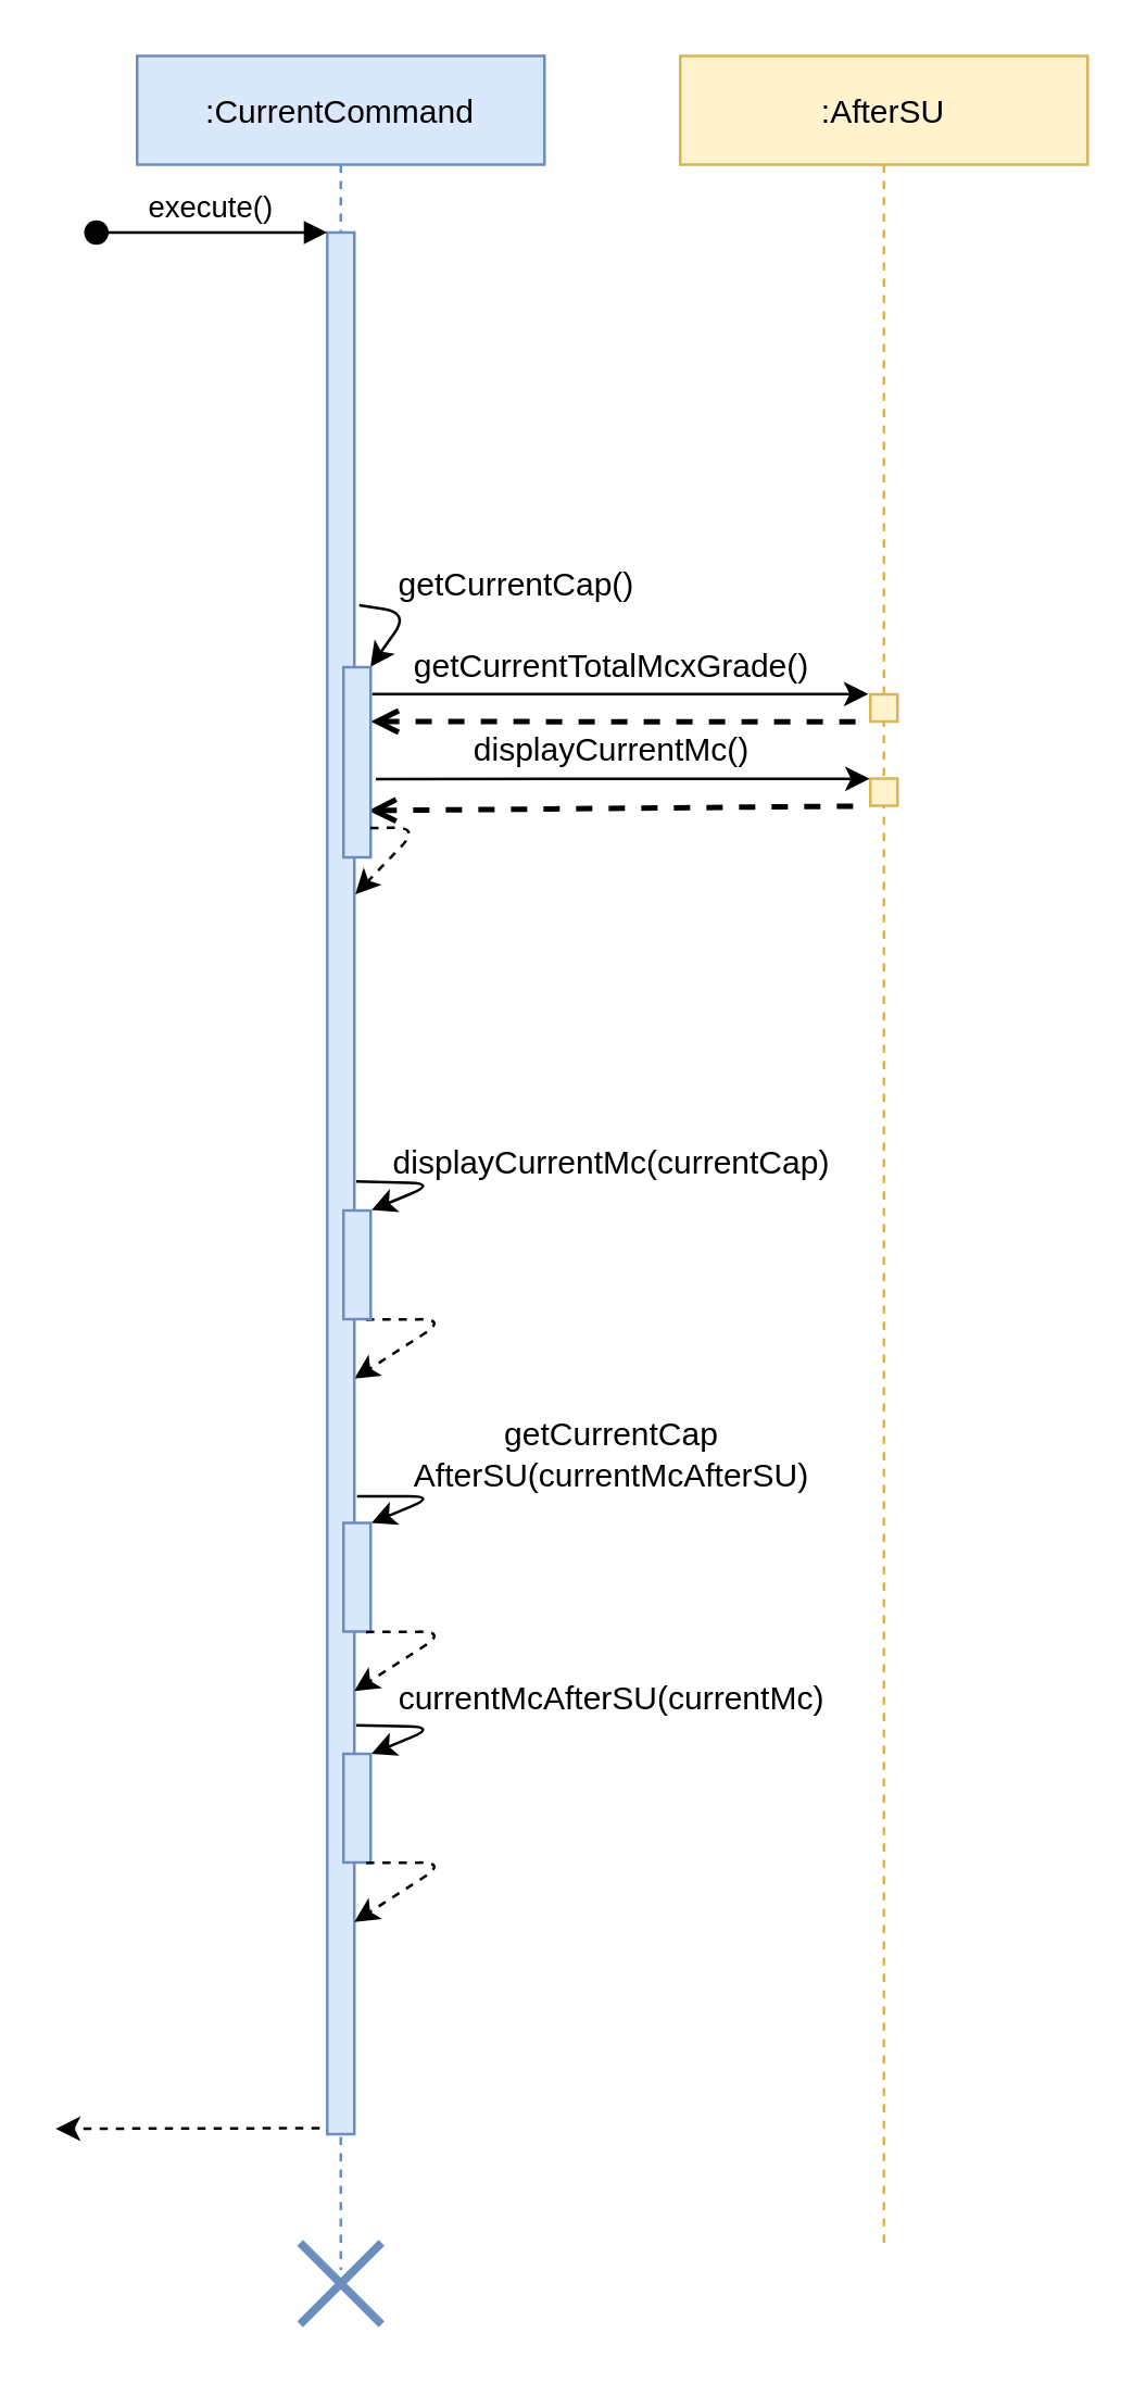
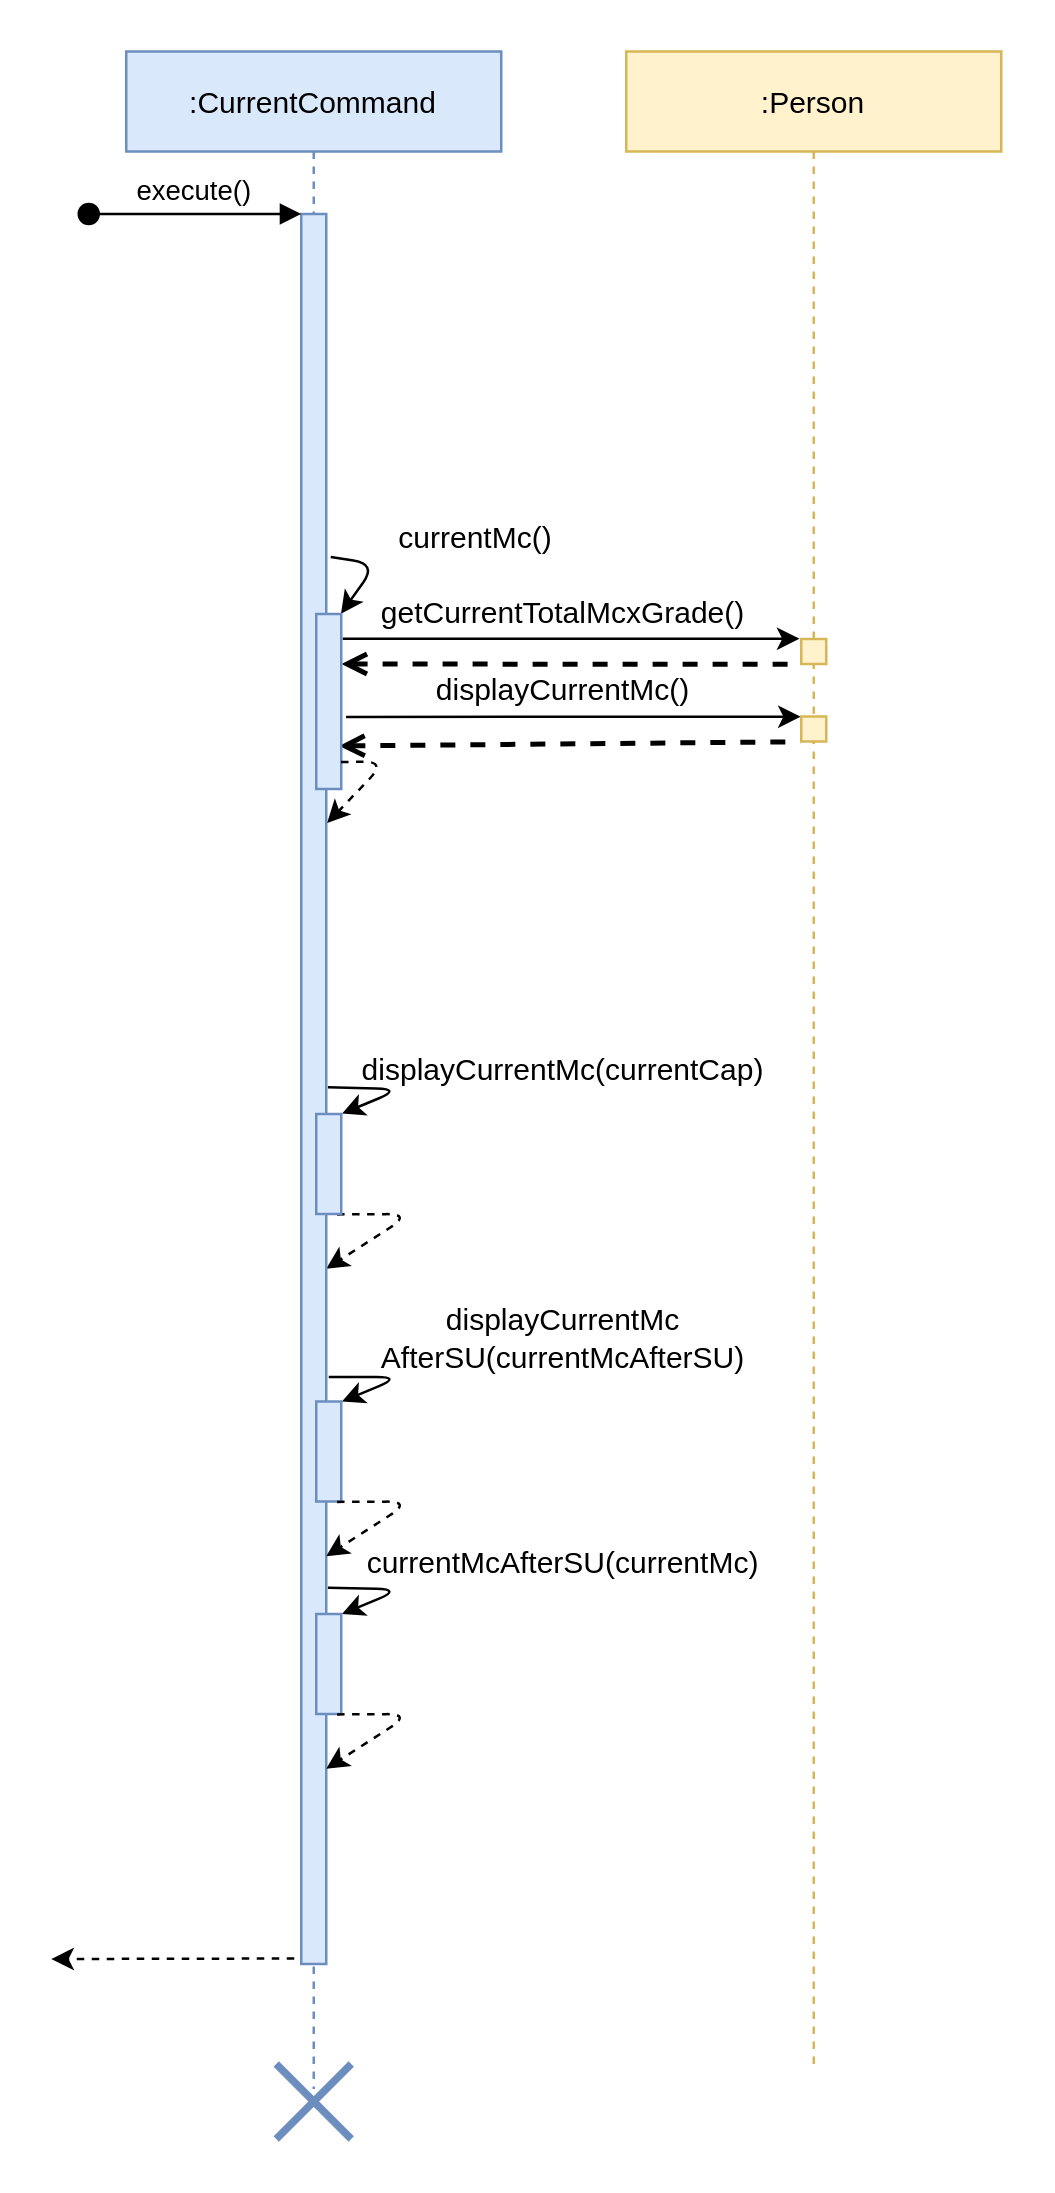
  <mxCell id="0" />
  <mxCell id="1" parent="0" />
- <mxCell id="2" value=":AfterSU" style="shape=umlLifeline;perimeter=lifelinePerimeter;container=0;collapsible=0;recursiveResize=0;rounded=0;shadow=0;strokeWidth=1;fillColor=#fff2cc;strokeColor=#d6b656;" parent="1" vertex="1"><mxGeometry x="250" y="20" width="150" height="805" as="geometry" /></mxCell>
+ <mxCell id="2" value=":Person" style="shape=umlLifeline;perimeter=lifelinePerimeter;container=0;collapsible=0;recursiveResize=0;rounded=0;shadow=0;strokeWidth=1;fillColor=#fff2cc;strokeColor=#d6b656;" parent="1" vertex="1"><mxGeometry x="250" y="20" width="150" height="805" as="geometry" /></mxCell>
  <mxCell id="3" value=":CurrentCommand" style="shape=umlLifeline;perimeter=lifelinePerimeter;container=0;collapsible=0;recursiveResize=0;rounded=0;shadow=0;strokeWidth=1;fillColor=#dae8fc;strokeColor=#6c8ebf;" parent="1" vertex="1"><mxGeometry x="50" y="20" width="150" height="815" as="geometry" /></mxCell>
  <mxCell id="4" value="" style="endArrow=classic;html=1;exitX=1.179;exitY=0.196;exitDx=0;exitDy=0;exitPerimeter=0;entryX=0.989;entryY=-0.001;entryDx=0;entryDy=0;entryPerimeter=0;" parent="1" source="14" target="18" edge="1"><mxGeometry width="50" height="50" relative="1" as="geometry"><mxPoint x="131.26" y="176.68" as="sourcePoint" /><mxPoint x="250" y="232" as="targetPoint" /><Array as="points"><mxPoint x="150" y="225" /></Array></mxGeometry></mxCell>
- <mxCell id="5" value="getCurrentCap()" style="text;html=1;strokeColor=none;fillColor=none;align=center;verticalAlign=middle;whiteSpace=wrap;rounded=0;" parent="1" vertex="1"><mxGeometry x="130" y="205" width="120" height="20" as="geometry" /></mxCell>
+ <mxCell id="5" value="currentMc()" style="text;html=1;strokeColor=none;fillColor=none;align=center;verticalAlign=middle;whiteSpace=wrap;rounded=0;" parent="1" vertex="1"><mxGeometry x="130" y="205" width="120" height="20" as="geometry" /></mxCell>
  <mxCell id="6" value="" style="endArrow=none;dashed=1;html=1;strokeWidth=2;entryX=-0.067;entryY=1.011;entryDx=0;entryDy=0;entryPerimeter=0;startArrow=open;startFill=0;exitX=1.007;exitY=0.286;exitDx=0;exitDy=0;exitPerimeter=0;" parent="1" source="18" target="16" edge="1"><mxGeometry width="50" height="50" relative="1" as="geometry"><mxPoint x="210" y="255" as="sourcePoint" /><mxPoint x="260" y="205" as="targetPoint" /></mxGeometry></mxCell>
  <mxCell id="7" value="" style="endArrow=none;dashed=1;html=1;strokeWidth=2;entryX=-0.033;entryY=1.011;entryDx=0;entryDy=0;entryPerimeter=0;exitX=0.917;exitY=0.754;exitDx=0;exitDy=0;exitPerimeter=0;startArrow=open;startFill=0;" parent="1" source="18" target="17" edge="1"><mxGeometry width="50" height="50" relative="1" as="geometry"><mxPoint x="130" y="385.22" as="sourcePoint" /><mxPoint x="336.33" y="385" as="targetPoint" /></mxGeometry></mxCell>
  <mxCell id="8" value="" style="endArrow=classic;html=1;entryX=-0.067;entryY=-0.011;entryDx=0;entryDy=0;entryPerimeter=0;exitX=1.054;exitY=0.141;exitDx=0;exitDy=0;exitPerimeter=0;" parent="1" source="18" target="16" edge="1"><mxGeometry width="50" height="50" relative="1" as="geometry"><mxPoint x="230" y="255" as="sourcePoint" /><mxPoint x="280" y="205" as="targetPoint" /></mxGeometry></mxCell>
  <mxCell id="9" value="" style="endArrow=classic;html=1;exitX=1.193;exitY=0.588;exitDx=0;exitDy=0;exitPerimeter=0;entryX=-0.02;entryY=0.007;entryDx=0;entryDy=0;entryPerimeter=0;" parent="1" source="18" target="17" edge="1"><mxGeometry width="50" height="50" relative="1" as="geometry"><mxPoint x="136" y="255" as="sourcePoint" /><mxPoint x="340" y="255" as="targetPoint" /></mxGeometry></mxCell>
  <mxCell id="10" value="displayCurrentMc()" style="text;html=1;strokeColor=none;fillColor=none;align=center;verticalAlign=middle;whiteSpace=wrap;rounded=0;" parent="1" vertex="1"><mxGeometry x="185" y="266" width="80" height="20" as="geometry" /></mxCell>
  <mxCell id="11" value="" style="endArrow=classic;html=1;entryX=1.033;entryY=-0.004;entryDx=0;entryDy=0;entryPerimeter=0;exitX=1.067;exitY=0.499;exitDx=0;exitDy=0;exitPerimeter=0;" parent="1" source="14" target="19" edge="1"><mxGeometry width="50" height="50" relative="1" as="geometry"><mxPoint x="136" y="295" as="sourcePoint" /><mxPoint x="142" y="323.432" as="targetPoint" /><Array as="points"><mxPoint x="160" y="435" /></Array></mxGeometry></mxCell>
  <mxCell id="12" value="displayCurrentMc(currentCap)" style="text;html=1;strokeColor=none;fillColor=none;align=center;verticalAlign=middle;whiteSpace=wrap;rounded=0;" parent="1" vertex="1"><mxGeometry x="160" y="417.5" width="130" height="20" as="geometry" /></mxCell>
  <mxCell id="13" value="" style="endArrow=classic;html=1;exitX=1.033;exitY=0.327;exitDx=0;exitDy=0;exitPerimeter=0;entryX=1.167;entryY=0.582;entryDx=0;entryDy=0;entryPerimeter=0;dashed=1;" parent="1" edge="1"><mxGeometry width="50" height="50" relative="1" as="geometry"><mxPoint x="134.33" y="485.15" as="sourcePoint" /><mxPoint x="130" y="506.9" as="targetPoint" /><Array as="points"><mxPoint x="164" y="485" /></Array></mxGeometry></mxCell>
  <mxCell id="14" value="" style="points=[];perimeter=orthogonalPerimeter;rounded=0;shadow=0;strokeWidth=1;fillColor=#dae8fc;strokeColor=#6c8ebf;" parent="1" vertex="1"><mxGeometry x="120" y="85" width="10" height="700" as="geometry" /></mxCell>
  <mxCell id="15" value="execute()" style="verticalAlign=bottom;startArrow=oval;endArrow=block;startSize=8;shadow=0;strokeWidth=1;labelBackgroundColor=none;" parent="1" edge="1"><mxGeometry x="70" y="20" as="geometry"><mxPoint x="35" y="85" as="sourcePoint" /><mxPoint x="120" y="85" as="targetPoint" /></mxGeometry></mxCell>
  <mxCell id="16" value="" style="points=[];perimeter=orthogonalPerimeter;rounded=0;shadow=0;strokeWidth=1;fillColor=#fff2cc;strokeColor=#d6b656;" parent="1" vertex="1"><mxGeometry x="320" y="255" width="10" height="10" as="geometry" /></mxCell>
  <mxCell id="17" value="" style="points=[];perimeter=orthogonalPerimeter;rounded=0;shadow=0;strokeWidth=1;fillColor=#fff2cc;strokeColor=#d6b656;" parent="1" vertex="1"><mxGeometry x="320" y="286" width="10" height="10" as="geometry" /></mxCell>
  <mxCell id="18" value="" style="html=1;points=[];perimeter=orthogonalPerimeter;fillColor=#dae8fc;strokeColor=#6c8ebf;" parent="1" vertex="1"><mxGeometry x="126" y="245" width="10" height="70" as="geometry" /></mxCell>
  <mxCell id="19" value="" style="html=1;points=[];perimeter=orthogonalPerimeter;fillColor=#dae8fc;strokeColor=#6c8ebf;" parent="1" vertex="1"><mxGeometry x="126" y="445" width="10" height="40" as="geometry" /></mxCell>
  <mxCell id="20" value="" style="shape=umlDestroy;whiteSpace=wrap;html=1;strokeWidth=3;fillColor=#dae8fc;strokeColor=#6c8ebf;" parent="1" vertex="1"><mxGeometry x="110" y="825" width="30" height="30" as="geometry" /></mxCell>
  <mxCell id="21" value="" style="endArrow=classic;html=1;exitX=0.991;exitY=0.846;exitDx=0;exitDy=0;exitPerimeter=0;entryX=1.037;entryY=0.348;entryDx=0;entryDy=0;entryPerimeter=0;dashed=1;" parent="1" source="18" target="14" edge="1"><mxGeometry width="50" height="50" relative="1" as="geometry"><mxPoint x="136" y="275" as="sourcePoint" /><mxPoint x="140.1" y="297.77" as="targetPoint" /><Array as="points"><mxPoint x="154" y="304" /></Array></mxGeometry></mxCell>
  <mxCell id="22" value="getCurrentTotalMcxGrade()" style="text;html=1;strokeColor=none;fillColor=none;align=center;verticalAlign=middle;whiteSpace=wrap;rounded=0;" parent="1" vertex="1"><mxGeometry x="185" y="235" width="80" height="20" as="geometry" /></mxCell>
  <mxCell id="23" value="" style="html=1;points=[];perimeter=orthogonalPerimeter;fillColor=#dae8fc;strokeColor=#6c8ebf;" parent="1" vertex="1"><mxGeometry x="126" y="560" width="10" height="40" as="geometry" /></mxCell>
  <mxCell id="24" value="" style="html=1;points=[];perimeter=orthogonalPerimeter;fillColor=#dae8fc;strokeColor=#6c8ebf;" parent="1" vertex="1"><mxGeometry x="126" y="645" width="10" height="40" as="geometry" /></mxCell>
  <mxCell id="25" value="" style="endArrow=classic;html=1;entryX=1.033;entryY=-0.004;entryDx=0;entryDy=0;entryPerimeter=0;exitX=1.067;exitY=0.499;exitDx=0;exitDy=0;exitPerimeter=0;" parent="1" edge="1"><mxGeometry width="50" height="50" relative="1" as="geometry"><mxPoint x="130.67" y="634.46" as="sourcePoint" /><mxPoint x="136.33" y="645" as="targetPoint" /><Array as="points"><mxPoint x="160" y="635.16" /></Array></mxGeometry></mxCell>
  <mxCell id="26" value="" style="endArrow=classic;html=1;entryX=1.033;entryY=-0.004;entryDx=0;entryDy=0;entryPerimeter=0;" parent="1" edge="1"><mxGeometry width="50" height="50" relative="1" as="geometry"><mxPoint x="131" y="550.16" as="sourcePoint" /><mxPoint x="136.33" y="560" as="targetPoint" /><Array as="points"><mxPoint x="160" y="550.16" /></Array></mxGeometry></mxCell>
  <mxCell id="27" value="" style="endArrow=classic;html=1;exitX=1.033;exitY=0.327;exitDx=0;exitDy=0;exitPerimeter=0;entryX=1.167;entryY=0.582;entryDx=0;entryDy=0;entryPerimeter=0;dashed=1;" parent="1" edge="1"><mxGeometry width="50" height="50" relative="1" as="geometry"><mxPoint x="134.33" y="600.15" as="sourcePoint" /><mxPoint x="130" y="621.9" as="targetPoint" /><Array as="points"><mxPoint x="164" y="600" /></Array></mxGeometry></mxCell>
  <mxCell id="28" value="" style="endArrow=classic;html=1;exitX=1.033;exitY=0.327;exitDx=0;exitDy=0;exitPerimeter=0;entryX=1.167;entryY=0.582;entryDx=0;entryDy=0;entryPerimeter=0;dashed=1;" parent="1" edge="1"><mxGeometry width="50" height="50" relative="1" as="geometry"><mxPoint x="134.33" y="685.15" as="sourcePoint" /><mxPoint x="130" y="706.9" as="targetPoint" /><Array as="points"><mxPoint x="164" y="685" /></Array></mxGeometry></mxCell>
- <mxCell id="29" value="getCurrentCap&lt;br&gt;AfterSU(currentMcAfterSU)" style="text;html=1;strokeColor=none;fillColor=none;align=center;verticalAlign=middle;whiteSpace=wrap;rounded=0;" parent="1" vertex="1"><mxGeometry x="160" y="525" width="130" height="20" as="geometry" /></mxCell>
+ <mxCell id="29" value="displayCurrentMc&lt;br&gt;AfterSU(currentMcAfterSU)" style="text;html=1;strokeColor=none;fillColor=none;align=center;verticalAlign=middle;whiteSpace=wrap;rounded=0;" parent="1" vertex="1"><mxGeometry x="160" y="525" width="130" height="20" as="geometry" /></mxCell>
  <mxCell id="30" value="currentMcAfterSU(currentMc)" style="text;html=1;strokeColor=none;fillColor=none;align=center;verticalAlign=middle;whiteSpace=wrap;rounded=0;" parent="1" vertex="1"><mxGeometry x="160" y="615" width="130" height="20" as="geometry" /></mxCell>
  <mxCell id="31" value="" style="endArrow=classic;html=1;exitX=-0.28;exitY=0.984;exitDx=0;exitDy=0;exitPerimeter=0;dashed=1;" parent="1" edge="1"><mxGeometry width="50" height="50" relative="1" as="geometry"><mxPoint x="117.2" y="782.8" as="sourcePoint" /><mxPoint x="20" y="783" as="targetPoint" /><Array as="points" /></mxGeometry></mxCell>
